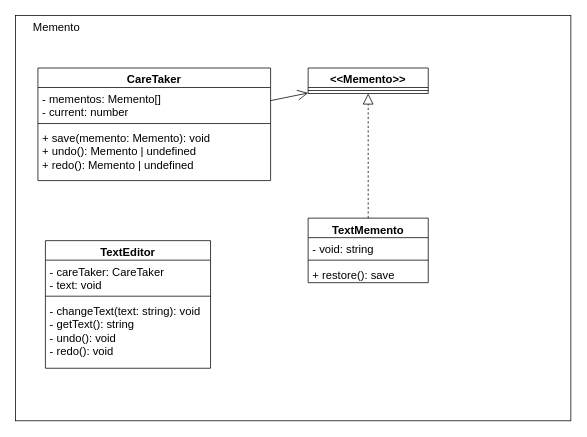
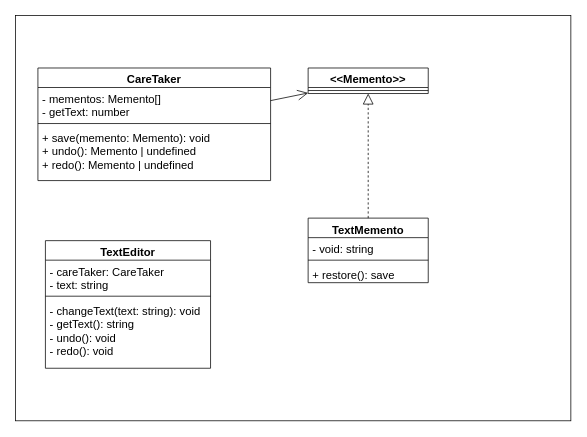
  <mxCell id="0" />
  <mxCell id="1" parent="0" />
  <mxCell id="2" value="" style="rounded=0;whiteSpace=wrap;html=1;fontSize=15;" parent="1" vertex="1"><mxGeometry x="20" y="20" width="740" height="540" as="geometry" /></mxCell>
- <mxCell id="3" value="Memento" style="text;html=1;strokeColor=none;fillColor=none;align=center;verticalAlign=middle;whiteSpace=wrap;rounded=0;fontSize=15;" parent="1" vertex="1"><mxGeometry x="20" y="20" width="110" height="30" as="geometry" /></mxCell>
  <mxCell id="4" value="CareTaker" style="swimlane;fontStyle=1;align=center;verticalAlign=top;childLayout=stackLayout;horizontal=1;startSize=26;horizontalStack=0;resizeParent=1;resizeParentMax=0;resizeLast=0;collapsible=1;marginBottom=0;fontSize=15;" parent="1" vertex="1"><mxGeometry x="50" y="90" width="310" height="150" as="geometry" /></mxCell>
- <mxCell id="5" value="- mementos: Memento[]&#10;- current: number" style="text;strokeColor=none;fillColor=none;align=left;verticalAlign=top;spacingLeft=4;spacingRight=4;overflow=hidden;rotatable=0;points=[[0,0.5],[1,0.5]];portConstraint=eastwest;fontSize=15;" parent="4" vertex="1"><mxGeometry y="26" width="310" height="44" as="geometry" /></mxCell>
+ <mxCell id="5" value="- mementos: Memento[]&#10;- getText: number" style="text;strokeColor=none;fillColor=none;align=left;verticalAlign=top;spacingLeft=4;spacingRight=4;overflow=hidden;rotatable=0;points=[[0,0.5],[1,0.5]];portConstraint=eastwest;fontSize=15;" parent="4" vertex="1"><mxGeometry y="26" width="310" height="44" as="geometry" /></mxCell>
  <mxCell id="6" value="" style="line;strokeWidth=1;fillColor=none;align=left;verticalAlign=middle;spacingTop=-1;spacingLeft=3;spacingRight=3;rotatable=0;labelPosition=right;points=[];portConstraint=eastwest;strokeColor=inherit;fontSize=15;" parent="4" vertex="1"><mxGeometry y="70" width="310" height="8" as="geometry" /></mxCell>
  <mxCell id="7" value="+ save(memento: Memento): void&#10;+ undo(): Memento | undefined&#10;+ redo(): Memento | undefined" style="text;strokeColor=none;fillColor=none;align=left;verticalAlign=top;spacingLeft=4;spacingRight=4;overflow=hidden;rotatable=0;points=[[0,0.5],[1,0.5]];portConstraint=eastwest;fontSize=15;" parent="4" vertex="1"><mxGeometry y="78" width="310" height="72" as="geometry" /></mxCell>
  <mxCell id="8" value="&lt;&lt;Memento&gt;&gt;" style="swimlane;fontStyle=1;align=center;verticalAlign=top;childLayout=stackLayout;horizontal=1;startSize=26;horizontalStack=0;resizeParent=1;resizeParentMax=0;resizeLast=0;collapsible=1;marginBottom=0;fontSize=15;" parent="1" vertex="1"><mxGeometry x="410" y="90" width="160" height="34" as="geometry" /></mxCell>
  <mxCell id="9" value="" style="line;strokeWidth=1;fillColor=none;align=left;verticalAlign=middle;spacingTop=-1;spacingLeft=3;spacingRight=3;rotatable=0;labelPosition=right;points=[];portConstraint=eastwest;strokeColor=inherit;fontSize=15;" parent="8" vertex="1"><mxGeometry y="26" width="160" height="8" as="geometry" /></mxCell>
  <mxCell id="10" value="TextMemento" style="swimlane;fontStyle=1;align=center;verticalAlign=top;childLayout=stackLayout;horizontal=1;startSize=26;horizontalStack=0;resizeParent=1;resizeParentMax=0;resizeLast=0;collapsible=1;marginBottom=0;fontSize=15;" parent="1" vertex="1"><mxGeometry x="410" y="290" width="160" height="86" as="geometry" /></mxCell>
  <mxCell id="11" value="- void: string" style="text;strokeColor=none;fillColor=none;align=left;verticalAlign=top;spacingLeft=4;spacingRight=4;overflow=hidden;rotatable=0;points=[[0,0.5],[1,0.5]];portConstraint=eastwest;fontSize=15;" parent="10" vertex="1"><mxGeometry y="26" width="160" height="26" as="geometry" /></mxCell>
  <mxCell id="12" value="" style="line;strokeWidth=1;fillColor=none;align=left;verticalAlign=middle;spacingTop=-1;spacingLeft=3;spacingRight=3;rotatable=0;labelPosition=right;points=[];portConstraint=eastwest;strokeColor=inherit;fontSize=15;" parent="10" vertex="1"><mxGeometry y="52" width="160" height="8" as="geometry" /></mxCell>
  <mxCell id="13" value="+ restore(): save" style="text;strokeColor=none;fillColor=none;align=left;verticalAlign=top;spacingLeft=4;spacingRight=4;overflow=hidden;rotatable=0;points=[[0,0.5],[1,0.5]];portConstraint=eastwest;fontSize=15;" parent="10" vertex="1"><mxGeometry y="60" width="160" height="26" as="geometry" /></mxCell>
  <mxCell id="14" value="" style="endArrow=block;dashed=1;endFill=0;endSize=12;html=1;fontSize=15;" parent="1" source="10" target="8" edge="1"><mxGeometry width="160" relative="1" as="geometry"><mxPoint x="400" y="500" as="sourcePoint" /><mxPoint x="560" y="500" as="targetPoint" /></mxGeometry></mxCell>
  <mxCell id="15" value="" style="endArrow=open;endFill=1;endSize=12;html=1;fontSize=15;" parent="1" source="4" target="8" edge="1"><mxGeometry width="160" relative="1" as="geometry"><mxPoint x="400" y="500" as="sourcePoint" /><mxPoint x="560" y="500" as="targetPoint" /><Array as="points" /></mxGeometry></mxCell>
  <mxCell id="16" value="TextEditor" style="swimlane;fontStyle=1;align=center;verticalAlign=top;childLayout=stackLayout;horizontal=1;startSize=26;horizontalStack=0;resizeParent=1;resizeParentMax=0;resizeLast=0;collapsible=1;marginBottom=0;fontSize=15;" parent="1" vertex="1"><mxGeometry x="60" y="320" width="220" height="170" as="geometry" /></mxCell>
- <mxCell id="17" value="- careTaker: CareTaker&#10;- text: void" style="text;strokeColor=none;fillColor=none;align=left;verticalAlign=top;spacingLeft=4;spacingRight=4;overflow=hidden;rotatable=0;points=[[0,0.5],[1,0.5]];portConstraint=eastwest;fontSize=15;" parent="16" vertex="1"><mxGeometry y="26" width="220" height="44" as="geometry" /></mxCell>
+ <mxCell id="17" value="- careTaker: CareTaker&#10;- text: string" style="text;strokeColor=none;fillColor=none;align=left;verticalAlign=top;spacingLeft=4;spacingRight=4;overflow=hidden;rotatable=0;points=[[0,0.5],[1,0.5]];portConstraint=eastwest;fontSize=15;" parent="16" vertex="1"><mxGeometry y="26" width="220" height="44" as="geometry" /></mxCell>
  <mxCell id="18" value="" style="line;strokeWidth=1;fillColor=none;align=left;verticalAlign=middle;spacingTop=-1;spacingLeft=3;spacingRight=3;rotatable=0;labelPosition=right;points=[];portConstraint=eastwest;strokeColor=inherit;fontSize=15;" parent="16" vertex="1"><mxGeometry y="70" width="220" height="8" as="geometry" /></mxCell>
  <mxCell id="19" value="- changeText(text: string): void&#10;- getText(): string&#10;- undo(): void&#10;- redo(): void" style="text;strokeColor=none;fillColor=none;align=left;verticalAlign=top;spacingLeft=4;spacingRight=4;overflow=hidden;rotatable=0;points=[[0,0.5],[1,0.5]];portConstraint=eastwest;fontSize=15;" parent="16" vertex="1"><mxGeometry y="78" width="220" height="92" as="geometry" /></mxCell>
